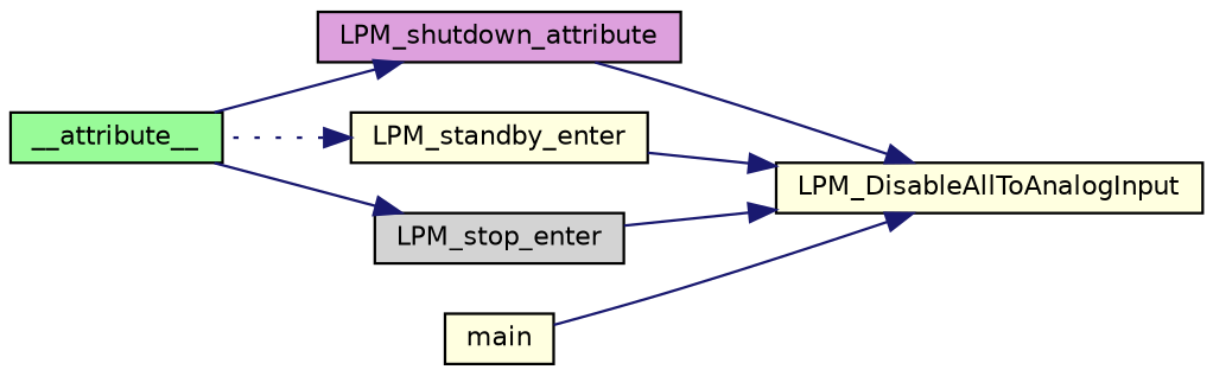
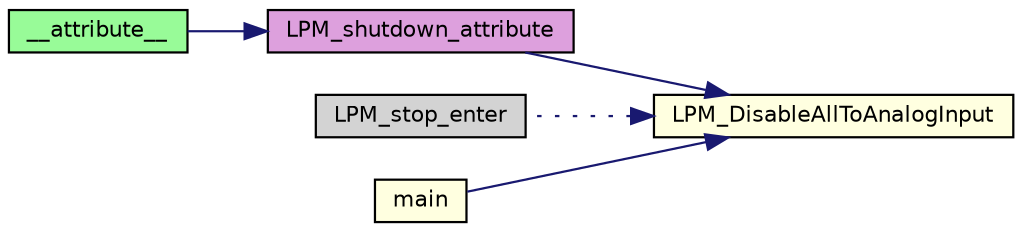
  digraph {
    rankdir=RL
    node [color=black fillcolor=lightyellow fontname=Helvetica fontsize=10 shape=record style=filled]
    edge [color=midnightblue dir=back fontname=Helvetica fontsize=10 labelfontname=Helvetica labelfontsize=10 style=solid]
    n1 [fontcolor=black height=0.2 label=LPM_DisableAllToAnalogInput width=0.4]
    n2 [fillcolor=plum height=0.2 label=LPM_shutdown_attribute width=0.4]
-   n3 [height=0.2 label=LPM_standby_enter width=0.4]
    n4 [fillcolor=lightgrey height=0.2 label=LPM_stop_enter width=0.4]
    n5 [height=0.2 label=main width=0.4]
    n6 [fillcolor=palegreen height=0.2 label=__attribute__ width=0.4]
    n1 -> n2
-   n1 -> n3
-   n1 -> n4
+   n1 -> n4 [style=dotted]
    n1 -> n5
    n2 -> n6
-   n3 -> n6 [style=dotted]
-   n4 -> n6
  }
